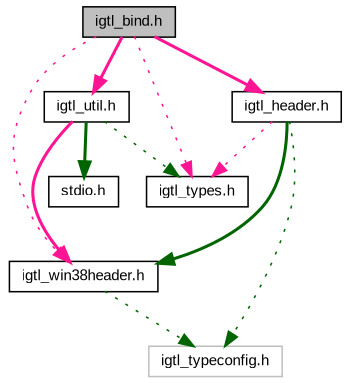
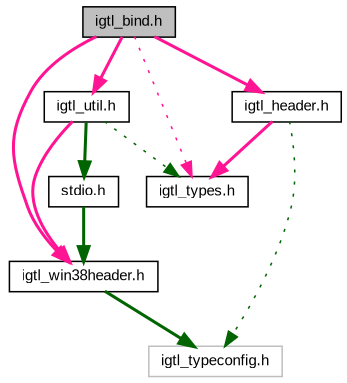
  digraph {
    fontname="Liberation Sans"
    node [color=black fillcolor=white fontname="Liberation Sans" fontsize=10 shape=record style=filled]
    edge [color=deeppink fontname="Liberation Sans" fontsize=10 labelfontname=Helvetica labelfontsize=10 style=bold]
    n1 [fillcolor=grey75 fontcolor=black height=0.2 label="igtl_bind.h" width=0.4]
    n2 [height=0.2 label="igtl_win38header.h" width=0.4]
    n3 [height=0.2 label="igtl_header.h" width=0.4]
    n4 [height=0.2 label="igtl_types.h" width=0.4]
    n5 [height=0.2 label="igtl_util.h" width=0.4]
    n6 [color=grey75 height=0.2 label="igtl_typeconfig.h" width=0.4]
    n7 [height=0.2 label="stdio.h" width=0.4]
-   n1 -> n2 [style=dotted]
+   n1 -> n2
    n1 -> n3
    n1 -> n4 [style=dotted]
    n1 -> n5
-   n2 -> n6 [color=darkgreen style=dotted]
-   n3 -> n2 [color=darkgreen]
-   n3 -> n4 [style=dotted]
+   n2 -> n6 [color=darkgreen]
+   n7 -> n2 [color=darkgreen]
+   n3 -> n4
    n3 -> n6 [color=darkgreen style=dotted]
    n5 -> n2
    n5 -> n4 [color=darkgreen style=dotted]
    n5 -> n7 [color=darkgreen]
  }
